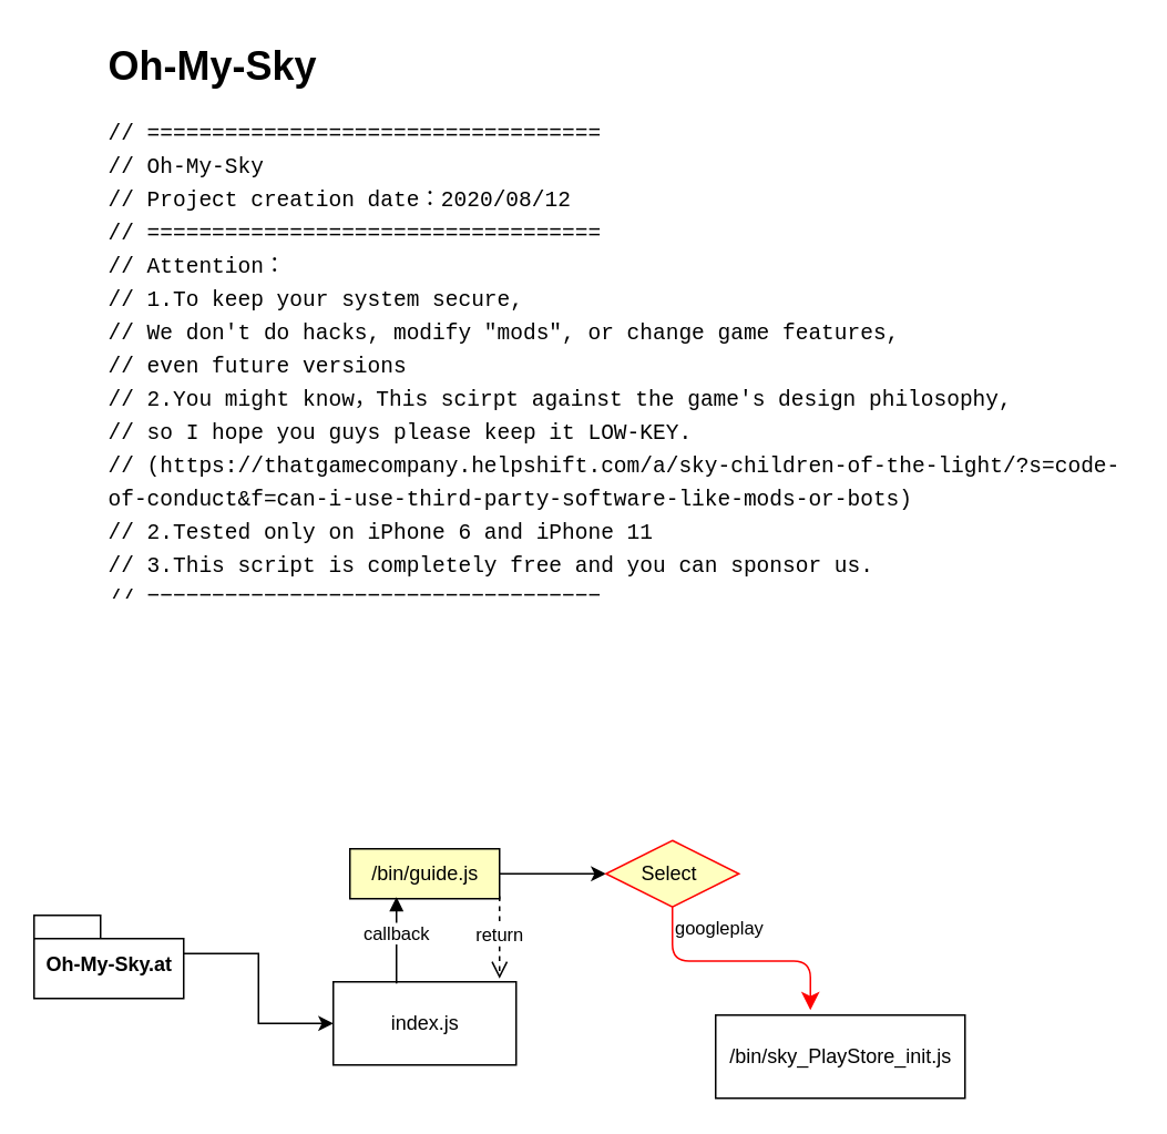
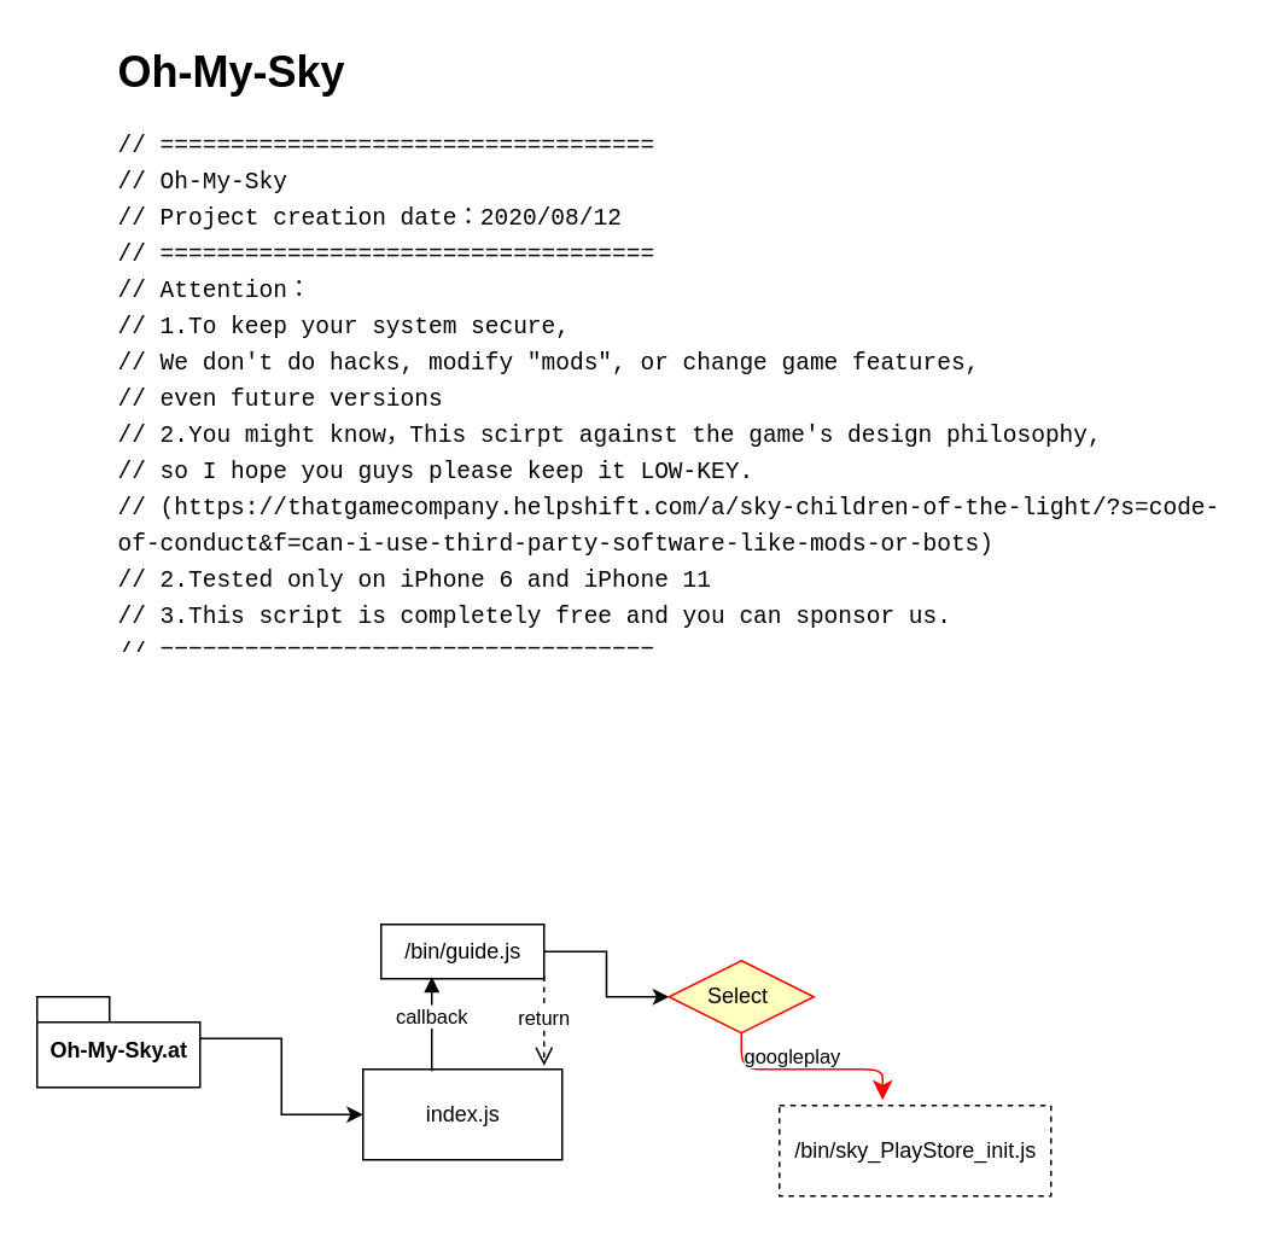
  <mxCell id="0" />
  <mxCell id="1" parent="0" />
  <mxCell id="2" style="edgeStyle=orthogonalEdgeStyle;rounded=0;orthogonalLoop=1;jettySize=auto;html=1;exitX=0;exitY=0;exitDx=70;exitDy=23;entryX=0;entryY=0.5;entryDx=0;entryDy=0;exitPerimeter=0;" parent="1" source="13" target="4" edge="1"><mxGeometry relative="1" as="geometry"><mxPoint x="140" y="615" as="sourcePoint" /></mxGeometry></mxCell>
  <mxCell id="3" style="edgeStyle=orthogonalEdgeStyle;rounded=0;orthogonalLoop=1;jettySize=auto;html=1;exitX=0.5;exitY=0;exitDx=0;exitDy=0;" edge="1" parent="1"><mxGeometry relative="1" as="geometry"><mxPoint x="85" y="590" as="targetPoint" /><mxPoint x="85" y="590" as="sourcePoint" /></mxGeometry></mxCell>
  <mxCell id="4" value="index.js" style="html=1;" parent="1" vertex="1"><mxGeometry x="200" y="590" width="110" height="50" as="geometry" /></mxCell>
  <mxCell id="5" style="edgeStyle=orthogonalEdgeStyle;rounded=0;orthogonalLoop=1;jettySize=auto;html=1;entryX=0;entryY=0.5;entryDx=0;entryDy=0;startArrow=none;startFill=0;endArrow=classic;endFill=1;" parent="1" source="6" target="9" edge="1"><mxGeometry relative="1" as="geometry" /></mxCell>
- <mxCell id="6" value="/bin/guide.js" style="html=1;points=[];perimeter=orthogonalPerimeter;fillColor=#ffffc0;" parent="1" vertex="1"><mxGeometry x="210" y="510" width="90" height="30" as="geometry" /></mxCell>
+ <mxCell id="6" value="/bin/guide.js" style="html=1;points=[];perimeter=orthogonalPerimeter;" parent="1" vertex="1"><mxGeometry x="210" y="510" width="90" height="30" as="geometry" /></mxCell>
  <mxCell id="7" value="callback" style="html=1;verticalAlign=bottom;endArrow=block;entryX=0.311;entryY=0.967;entryDx=0;entryDy=0;entryPerimeter=0;" parent="1" target="6" edge="1"><mxGeometry x="0.193" y="10" relative="1" as="geometry"><mxPoint x="238" y="591" as="sourcePoint" /><Array as="points" /><mxPoint x="10" y="10" as="offset" /></mxGeometry></mxCell>
  <mxCell id="8" value="return" style="html=1;verticalAlign=bottom;endArrow=open;dashed=1;endSize=8;exitX=1;exitY=0.95;" parent="1" source="6" edge="1"><mxGeometry x="0.677" y="-10" relative="1" as="geometry"><mxPoint x="300" y="588" as="targetPoint" /><Array as="points"><mxPoint x="300" y="580" /></Array><mxPoint x="10" y="-10" as="offset" /></mxGeometry></mxCell>
- <mxCell id="9" value="Select&amp;nbsp;" style="rhombus;whiteSpace=wrap;html=1;fillColor=#ffffc0;strokeColor=#ff0000;" parent="1" vertex="1"><mxGeometry x="364" y="505" width="80" height="40" as="geometry" /></mxCell>
+ <mxCell id="9" value="Select&amp;nbsp;" style="rhombus;whiteSpace=wrap;html=1;fillColor=#ffffc0;strokeColor=#ff0000;" parent="1" vertex="1"><mxGeometry x="369" y="530" width="80" height="40" as="geometry" /></mxCell>
  <mxCell id="10" value="googleplay" style="edgeStyle=orthogonalEdgeStyle;html=1;align=left;verticalAlign=top;endArrow=classic;endSize=8;strokeColor=#ff0000;entryX=0.38;entryY=-0.06;entryDx=0;entryDy=0;entryPerimeter=0;" parent="1" source="9" target="11" edge="1"><mxGeometry x="-1" relative="1" as="geometry"><mxPoint x="410" y="580" as="targetPoint" /></mxGeometry></mxCell>
- <mxCell id="11" value="/bin/sky_PlayStore_init.js" style="html=1;" parent="1" vertex="1"><mxGeometry x="430" y="610" width="150" height="50" as="geometry" /></mxCell>
+ <mxCell id="11" value="/bin/sky_PlayStore_init.js" style="html=1;dashed=1;" parent="1" vertex="1"><mxGeometry x="430" y="610" width="150" height="50" as="geometry" /></mxCell>
  <mxCell id="12" value="&lt;h1&gt;Oh-My-Sky&lt;/h1&gt;&lt;div style=&quot;font-family: &amp;#34;menlo&amp;#34; , &amp;#34;monaco&amp;#34; , &amp;#34;courier new&amp;#34; , monospace ; font-size: 13px ; line-height: 20px&quot;&gt;&lt;div&gt;// ===================================&lt;/div&gt;&lt;div&gt;// Oh-My-Sky&lt;/div&gt;&lt;div&gt;// Project creation date：2020/08/12&lt;/div&gt;&lt;div&gt;// ===================================&lt;/div&gt;&lt;div&gt;// Attention：&lt;/div&gt;&lt;div&gt;// 1.To keep your system secure,&lt;/div&gt;&lt;div&gt;//   We don't do hacks, modify &quot;mods&quot;, or change game features,&lt;/div&gt;&lt;div&gt;//   even future versions&lt;/div&gt;&lt;div&gt;// 2.You might know，This scirpt against the game's design philosophy, &lt;/div&gt;&lt;div&gt;//   so I hope you guys please keep it LOW-KEY.&lt;/div&gt;&lt;div&gt;//   (https://thatgamecompany.helpshift.com/a/sky-children-of-the-light/?s=code-of-conduct&amp;amp;f=can-i-use-third-party-software-like-mods-or-bots)&lt;/div&gt;&lt;div&gt;// 2.Tested only on iPhone 6 and iPhone 11&lt;/div&gt;&lt;div&gt;// 3.This script is completely free and you can sponsor us.&lt;/div&gt;&lt;div&gt;// ===================================&lt;/div&gt;&lt;div&gt;&lt;br&gt;&lt;/div&gt;&lt;div&gt;&lt;br&gt;&lt;/div&gt;&lt;/div&gt;" style="text;html=1;strokeColor=none;fillColor=none;spacing=5;spacingTop=-20;whiteSpace=wrap;overflow=hidden;rounded=0;" vertex="1" parent="1"><mxGeometry x="60" y="20" width="620" height="340" as="geometry" /></mxCell>
  <mxCell id="13" value="Oh-My-Sky.at" style="shape=folder;fontStyle=1;spacingTop=10;tabWidth=40;tabHeight=14;tabPosition=left;html=1;" vertex="1" parent="1"><mxGeometry x="20" y="550" width="90" height="50" as="geometry" /></mxCell>
